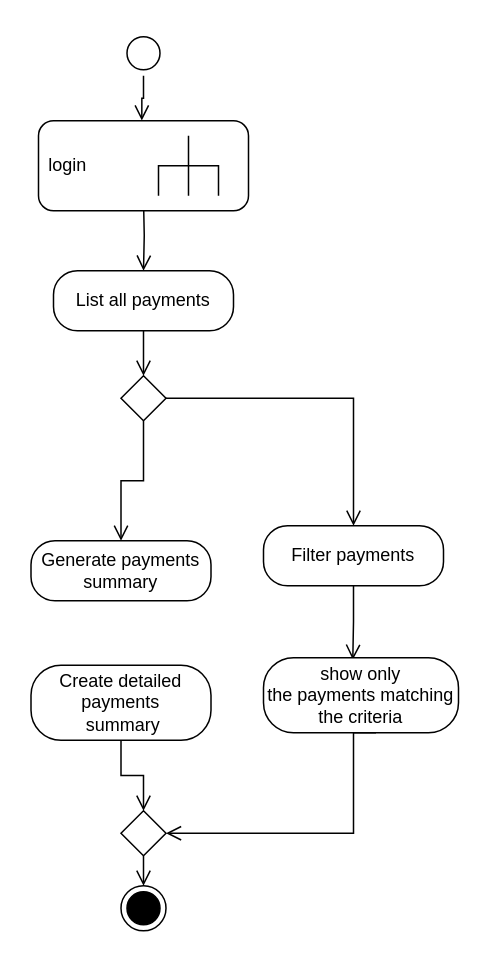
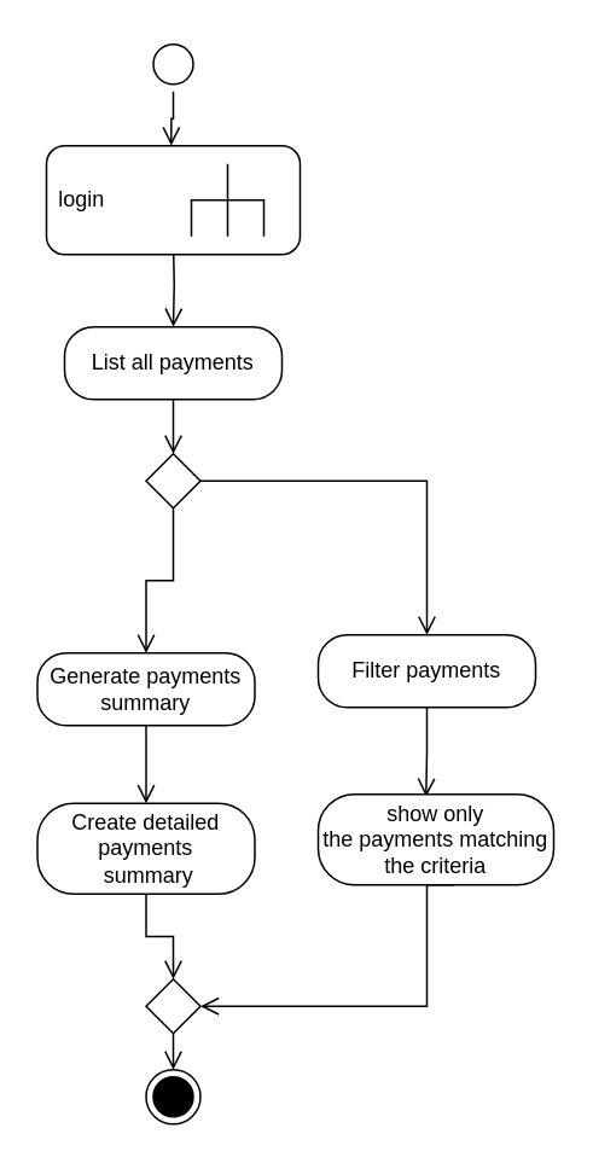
  <mxCell id="0" />
  <mxCell id="1" parent="0" />
  <mxCell id="2" value="" style="ellipse;html=1;shape=startState;labelBackgroundColor=none;" parent="1" vertex="1"><mxGeometry x="80" y="20" width="30" height="30" as="geometry" /></mxCell>
  <mxCell id="3" value="" style="edgeStyle=orthogonalEdgeStyle;html=1;verticalAlign=bottom;endArrow=open;endSize=8;rounded=0;entryX=0.492;entryY=-0.002;entryDx=0;entryDy=0;entryPerimeter=0;labelBackgroundColor=none;fontColor=default;" parent="1" source="2" target="18" edge="1"><mxGeometry relative="1" as="geometry"><mxPoint x="-210" y="130" as="targetPoint" /><Array as="points"><mxPoint x="95" y="65" /><mxPoint x="94" y="65" /></Array></mxGeometry></mxCell>
  <mxCell id="4" value="" style="edgeStyle=orthogonalEdgeStyle;html=1;align=left;verticalAlign=bottom;endArrow=open;endSize=8;rounded=0;entryX=0.5;entryY=0;entryDx=0;entryDy=0;labelBackgroundColor=none;fontColor=default;" parent="1" target="5" edge="1"><mxGeometry x="-1" relative="1" as="geometry"><mxPoint x="-5" y="165" as="targetPoint" /><Array as="points" /><mxPoint x="95" y="132" as="sourcePoint" /></mxGeometry></mxCell>
  <mxCell id="5" value="List all payments" style="rounded=1;whiteSpace=wrap;html=1;arcSize=40;labelBackgroundColor=none;" parent="1" vertex="1"><mxGeometry x="35" y="180" width="120" height="40" as="geometry" /></mxCell>
  <mxCell id="6" value="" style="edgeStyle=orthogonalEdgeStyle;html=1;verticalAlign=bottom;endArrow=open;endSize=8;rounded=0;labelBackgroundColor=none;fontColor=default;entryX=0.5;entryY=0;entryDx=0;entryDy=0;" parent="1" source="5" target="19" edge="1"><mxGeometry relative="1" as="geometry"><mxPoint x="55" y="243.29" as="targetPoint" /><Array as="points"><mxPoint x="95" y="250" /><mxPoint x="95" y="250" /></Array></mxGeometry></mxCell>
  <mxCell id="7" value="" style="edgeStyle=orthogonalEdgeStyle;html=1;verticalAlign=bottom;endArrow=open;endSize=8;rounded=0;labelBackgroundColor=none;fontColor=default;entryX=0.5;entryY=0;entryDx=0;entryDy=0;" parent="1" source="19" target="9" edge="1"><mxGeometry relative="1" as="geometry"><mxPoint x="54.66" y="350" as="targetPoint" /><mxPoint x="55" y="280" as="sourcePoint" /></mxGeometry></mxCell>
  <mxCell id="8" value="" style="edgeStyle=orthogonalEdgeStyle;html=1;verticalAlign=bottom;endArrow=open;endSize=8;rounded=0;labelBackgroundColor=none;fontColor=default;exitX=1;exitY=0.5;exitDx=0;exitDy=0;entryX=0.5;entryY=0;entryDx=0;entryDy=0;" parent="1" source="19" target="11" edge="1"><mxGeometry relative="1" as="geometry"><mxPoint x="184" y="350" as="targetPoint" /><mxPoint x="184" y="280" as="sourcePoint" /></mxGeometry></mxCell>
  <mxCell id="9" value="Generate payments summary" style="rounded=1;whiteSpace=wrap;html=1;arcSize=40;labelBackgroundColor=none;" parent="1" vertex="1"><mxGeometry x="20" y="360" width="120" height="40" as="geometry" /></mxCell>
+ <mxCell id="10" value="" style="edgeStyle=orthogonalEdgeStyle;html=1;verticalAlign=bottom;endArrow=open;endSize=8;rounded=0;labelBackgroundColor=none;fontColor=default;entryX=0.5;entryY=0;entryDx=0;entryDy=0;" parent="1" source="9" target="13" edge="1"><mxGeometry relative="1" as="geometry"><mxPoint x="95" y="500" as="targetPoint" /></mxGeometry></mxCell>
  <mxCell id="11" value="Filter payments" style="rounded=1;whiteSpace=wrap;html=1;arcSize=40;labelBackgroundColor=none;" parent="1" vertex="1"><mxGeometry x="175" y="350" width="120" height="40" as="geometry" /></mxCell>
  <mxCell id="12" value="" style="edgeStyle=orthogonalEdgeStyle;html=1;verticalAlign=bottom;endArrow=open;endSize=8;rounded=0;labelBackgroundColor=none;fontColor=default;entryX=0.458;entryY=0.028;entryDx=0;entryDy=0;entryPerimeter=0;" parent="1" source="11" target="14" edge="1"><mxGeometry relative="1" as="geometry"><mxPoint x="235" y="420" as="targetPoint" /></mxGeometry></mxCell>
  <mxCell id="13" value="Create detailed payments&lt;div&gt;&amp;nbsp;summary&lt;/div&gt;" style="rounded=1;whiteSpace=wrap;html=1;arcSize=40;labelBackgroundColor=none;" parent="1" vertex="1"><mxGeometry x="20" y="443" width="120" height="50" as="geometry" /></mxCell>
  <mxCell id="14" value="show only the&amp;nbsp;&lt;span style=&quot;color: rgb(0, 0, 0);&quot;&gt;payments&lt;/span&gt;&amp;nbsp;matching the criteria" style="rounded=1;whiteSpace=wrap;html=1;arcSize=40;labelBackgroundColor=none;" parent="1" vertex="1"><mxGeometry x="175" y="438" width="130" height="50" as="geometry" /></mxCell>
  <mxCell id="15" value="" style="edgeStyle=orthogonalEdgeStyle;html=1;verticalAlign=bottom;endArrow=open;endSize=8;rounded=0;labelBackgroundColor=none;fontColor=default;entryX=1;entryY=0.5;entryDx=0;entryDy=0;" parent="1" target="16" edge="1"><mxGeometry relative="1" as="geometry"><mxPoint x="125" y="555" as="targetPoint" /><Array as="points"><mxPoint x="235" y="488" /><mxPoint x="235" y="555" /></Array><mxPoint x="250" y="488" as="sourcePoint" /></mxGeometry></mxCell>
  <mxCell id="16" value="" style="rhombus;labelBackgroundColor=none;" parent="1" vertex="1"><mxGeometry x="80" y="540" width="30" height="30" as="geometry" /></mxCell>
  <mxCell id="17" value="" style="edgeStyle=orthogonalEdgeStyle;html=1;verticalAlign=bottom;endArrow=open;endSize=8;rounded=0;labelBackgroundColor=none;fontColor=default;entryX=0.5;entryY=0;entryDx=0;entryDy=0;" parent="1" source="16" target="21" edge="1"><mxGeometry relative="1" as="geometry"><mxPoint x="95" y="670" as="targetPoint" /><mxPoint x="95" y="870" as="sourcePoint" /></mxGeometry></mxCell>
  <mxCell id="18" value="login" style="shape=mxgraph.uml25.behaviorAction;html=1;rounded=1;absoluteArcSize=1;arcSize=10;align=left;spacingLeft=5;whiteSpace=wrap;labelBackgroundColor=none;" parent="1" vertex="1"><mxGeometry x="25" y="80" width="140" height="60" as="geometry" /></mxCell>
  <mxCell id="19" value="" style="rhombus;labelBackgroundColor=none;" parent="1" vertex="1"><mxGeometry x="80" y="250" width="30" height="30" as="geometry" /></mxCell>
  <mxCell id="20" value="" style="edgeStyle=orthogonalEdgeStyle;html=1;verticalAlign=bottom;endArrow=open;endSize=8;rounded=0;entryX=0.5;entryY=0;entryDx=0;entryDy=0;exitX=0.5;exitY=1;exitDx=0;exitDy=0;labelBackgroundColor=none;fontColor=default;" parent="1" source="13" target="16" edge="1"><mxGeometry relative="1" as="geometry"><mxPoint x="189.66" y="810" as="targetPoint" /><mxPoint x="190" y="770" as="sourcePoint" /></mxGeometry></mxCell>
  <mxCell id="21" value="" style="ellipse;html=1;shape=endState;fillColor=strokeColor;" parent="1" vertex="1"><mxGeometry x="80" y="590" width="30" height="30" as="geometry" /></mxCell>
